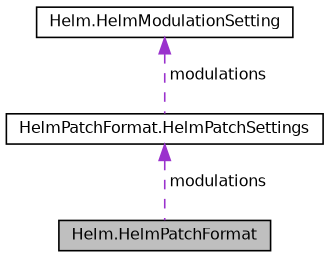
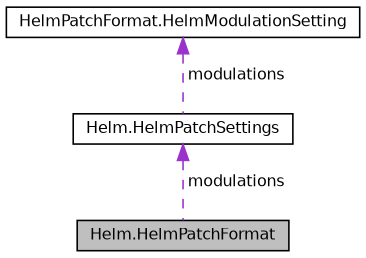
  digraph {
    node [color=black fillcolor=white fontname=Helvetica fontsize=10 shape=record style=filled]
    edge [color=darkorchid3 dir=back fontname=Helvetica fontsize=10 labelfontname=Helvetica labelfontsize=10 style=dashed]
    n1 [fillcolor=grey75 fontcolor=black height=0.2 label="Helm.HelmPatchFormat" width=0.4]
-   n2 [height=0.2 label="HelmPatchFormat.HelmPatchSettings" width=0.4]
-   n3 [height=0.2 label="Helm.HelmModulationSetting" width=0.4]
+   n2 [height=0.2 label="Helm.HelmPatchSettings" width=0.4]
+   n3 [height=0.2 label="HelmPatchFormat.HelmModulationSetting" width=0.4]
    n2 -> n1 [label=" modulations"]
    n3 -> n2 [label=" modulations"]
  }
